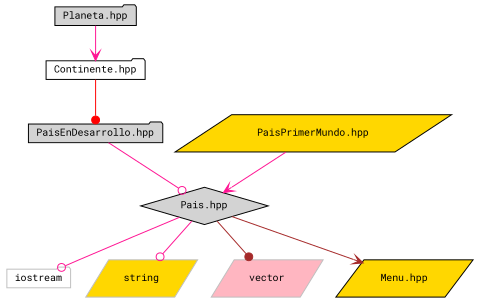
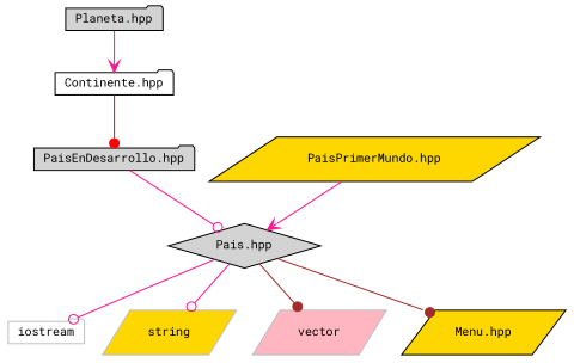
  digraph {
    fontname="Roboto Mono"
    node [color=black fillcolor=lightgrey fontname="Roboto Mono" fontsize=10 shape=folder style=filled]
    edge [arrowhead=vee color=deeppink fontname="Roboto Mono" fontsize=10 labelfontname=Helvetica labelfontsize=10 style=solid]
    n1 [fontcolor=black height=0.2 label="Planeta.hpp" width=0.4]
    n2 [fillcolor=white height=0.2 label="Continente.hpp" width=0.4]
    n3 [height=0.2 label="PaisEnDesarrollo.hpp" width=0.4]
    n4 [fillcolor=gold height=0.2 label="PaisPrimerMundo.hpp" shape=parallelogram width=0.4]
    n5 [height=0.2 label="Pais.hpp" shape=diamond width=0.4]
    n6 [color=grey75 fillcolor=white height=0.2 label=iostream width=0.4]
    n7 [color=grey75 fillcolor=gold height=0.2 label=string shape=parallelogram width=0.4]
    n8 [color=grey75 fillcolor=lightpink height=0.2 label=vector shape=parallelogram width=0.4]
    n9 [fillcolor=gold height=0.2 label="Menu.hpp" shape=parallelogram width=0.4]
    n1 -> n2
    n2 -> n3 [arrowhead=dot color=red]
    n3 -> n5 [arrowhead=odot]
    n4 -> n5
    n5 -> n6 [arrowhead=odot]
    n5 -> n7 [arrowhead=odot]
    n5 -> n8 [arrowhead=dot color=brown]
-   n5 -> n9 [color=brown]
+   n5 -> n9 [arrowhead=dot color=brown]
  }
